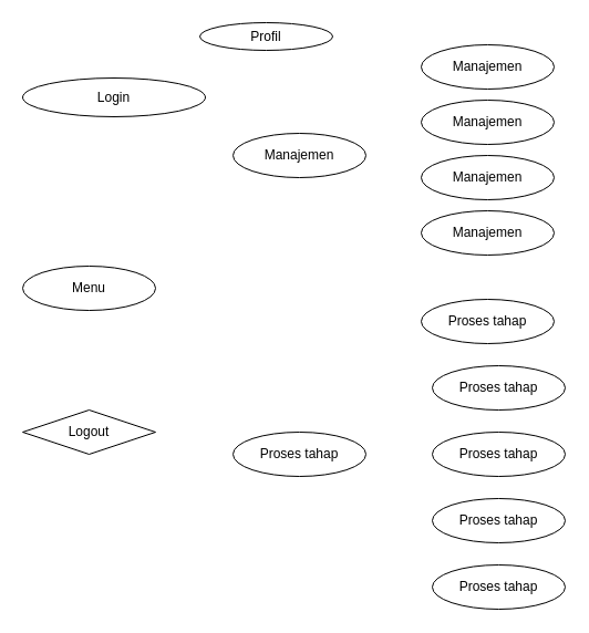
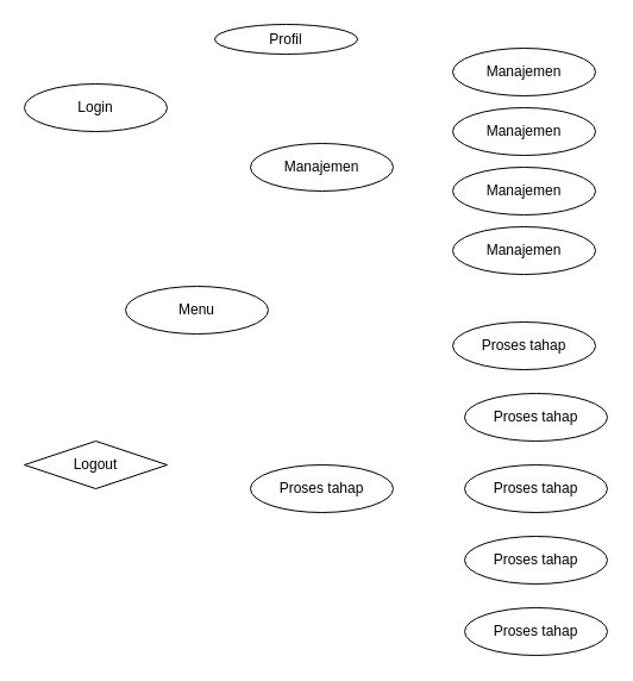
  <mxCell id="0" />
  <mxCell id="1" parent="0" />
- <mxCell id="2" value="Login" style="ellipse;whiteSpace=wrap;html=1;" vertex="1" parent="1"><mxGeometry x="20" y="70" width="165" height="35" as="geometry" /></mxCell>
- <mxCell id="3" value="Menu" style="ellipse;whiteSpace=wrap;html=1;" vertex="1" parent="1"><mxGeometry x="20" y="240" width="120" height="40" as="geometry" /></mxCell>
+ <mxCell id="2" value="Login" style="ellipse;whiteSpace=wrap;html=1;" vertex="1" parent="1"><mxGeometry x="20" y="70" width="120" height="40" as="geometry" /></mxCell>
+ <mxCell id="3" value="Menu" style="ellipse;whiteSpace=wrap;html=1;" vertex="1" parent="1"><mxGeometry x="105" y="240" width="120" height="40" as="geometry" /></mxCell>
  <mxCell id="4" value="Logout" style="rhombus;whiteSpace=wrap;html=1;" vertex="1" parent="1"><mxGeometry x="20" y="370" width="120" height="40" as="geometry" /></mxCell>
  <mxCell id="5" value="Manajemen" style="ellipse;whiteSpace=wrap;html=1;" vertex="1" parent="1"><mxGeometry x="210" y="120" width="120" height="40" as="geometry" /></mxCell>
  <mxCell id="6" value="Proses tahap" style="ellipse;whiteSpace=wrap;html=1;" vertex="1" parent="1"><mxGeometry x="210" y="390" width="120" height="40" as="geometry" /></mxCell>
  <mxCell id="7" value="Profil" style="ellipse;whiteSpace=wrap;html=1;" vertex="1" parent="1"><mxGeometry x="180" y="20" width="120" height="25" as="geometry" /></mxCell>
  <mxCell id="8" value="Manajemen" style="ellipse;whiteSpace=wrap;html=1;" vertex="1" parent="1"><mxGeometry x="380" y="40" width="120" height="40" as="geometry" /></mxCell>
  <mxCell id="9" value="Manajemen" style="ellipse;whiteSpace=wrap;html=1;" vertex="1" parent="1"><mxGeometry x="380" y="90" width="120" height="40" as="geometry" /></mxCell>
  <mxCell id="10" value="Manajemen" style="ellipse;whiteSpace=wrap;html=1;" vertex="1" parent="1"><mxGeometry x="380" y="140" width="120" height="40" as="geometry" /></mxCell>
  <mxCell id="11" value="Manajemen" style="ellipse;whiteSpace=wrap;html=1;" vertex="1" parent="1"><mxGeometry x="380" y="190" width="120" height="40" as="geometry" /></mxCell>
  <mxCell id="12" value="Proses tahap" style="ellipse;whiteSpace=wrap;html=1;" vertex="1" parent="1"><mxGeometry x="380" y="270" width="120" height="40" as="geometry" /></mxCell>
  <mxCell id="13" value="Proses tahap" style="ellipse;whiteSpace=wrap;html=1;" vertex="1" parent="1"><mxGeometry x="390" y="330" width="120" height="40" as="geometry" /></mxCell>
  <mxCell id="14" value="Proses tahap" style="ellipse;whiteSpace=wrap;html=1;" vertex="1" parent="1"><mxGeometry x="390" y="390" width="120" height="40" as="geometry" /></mxCell>
  <mxCell id="15" value="Proses tahap" style="ellipse;whiteSpace=wrap;html=1;" vertex="1" parent="1"><mxGeometry x="390" y="450" width="120" height="40" as="geometry" /></mxCell>
  <mxCell id="16" value="Proses tahap" style="ellipse;whiteSpace=wrap;html=1;" vertex="1" parent="1"><mxGeometry x="390" y="510" width="120" height="40" as="geometry" /></mxCell>
